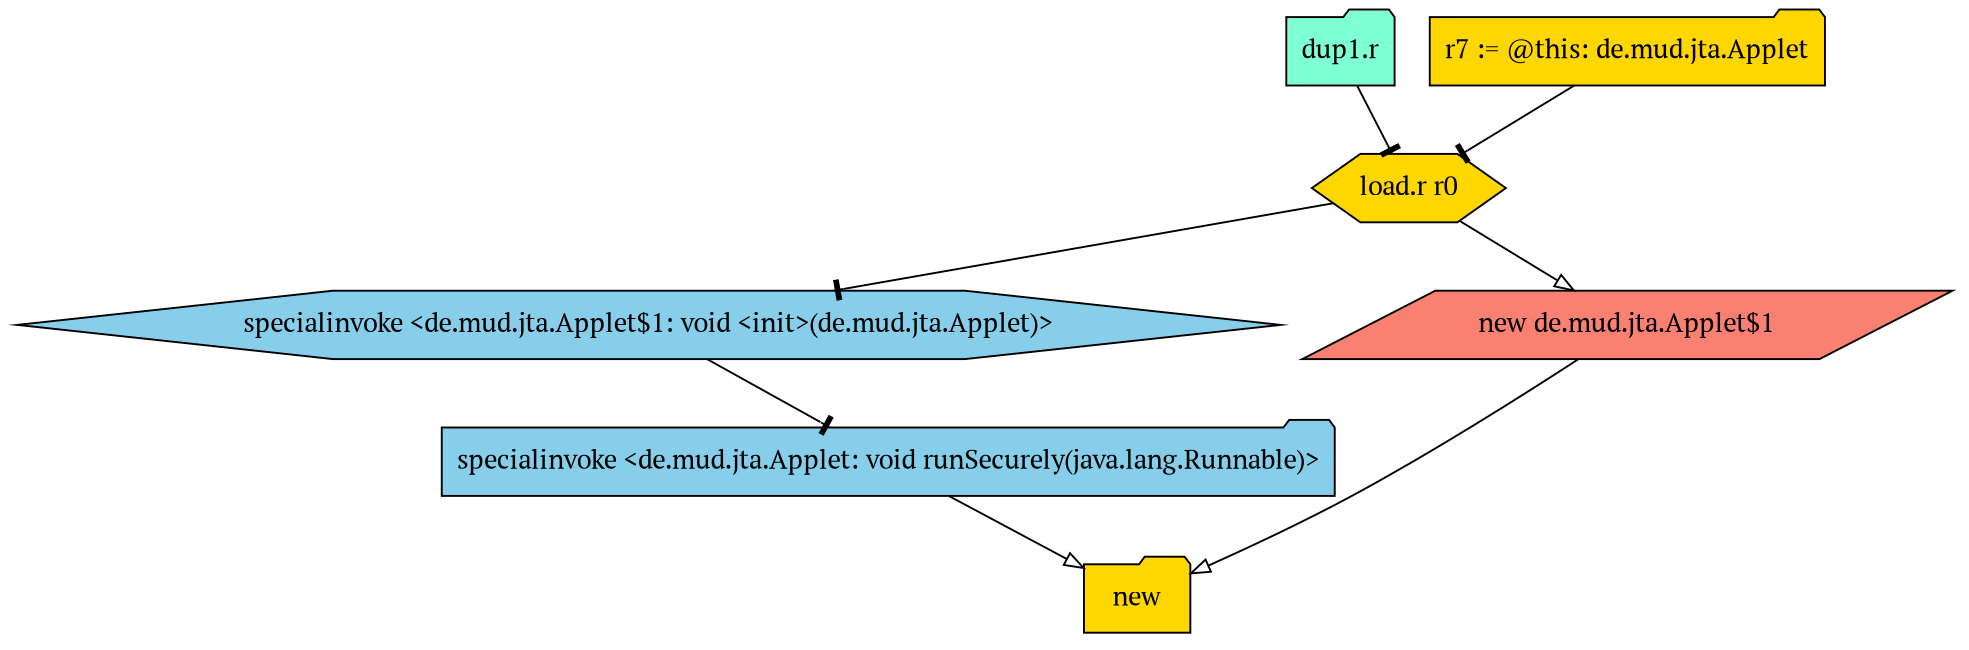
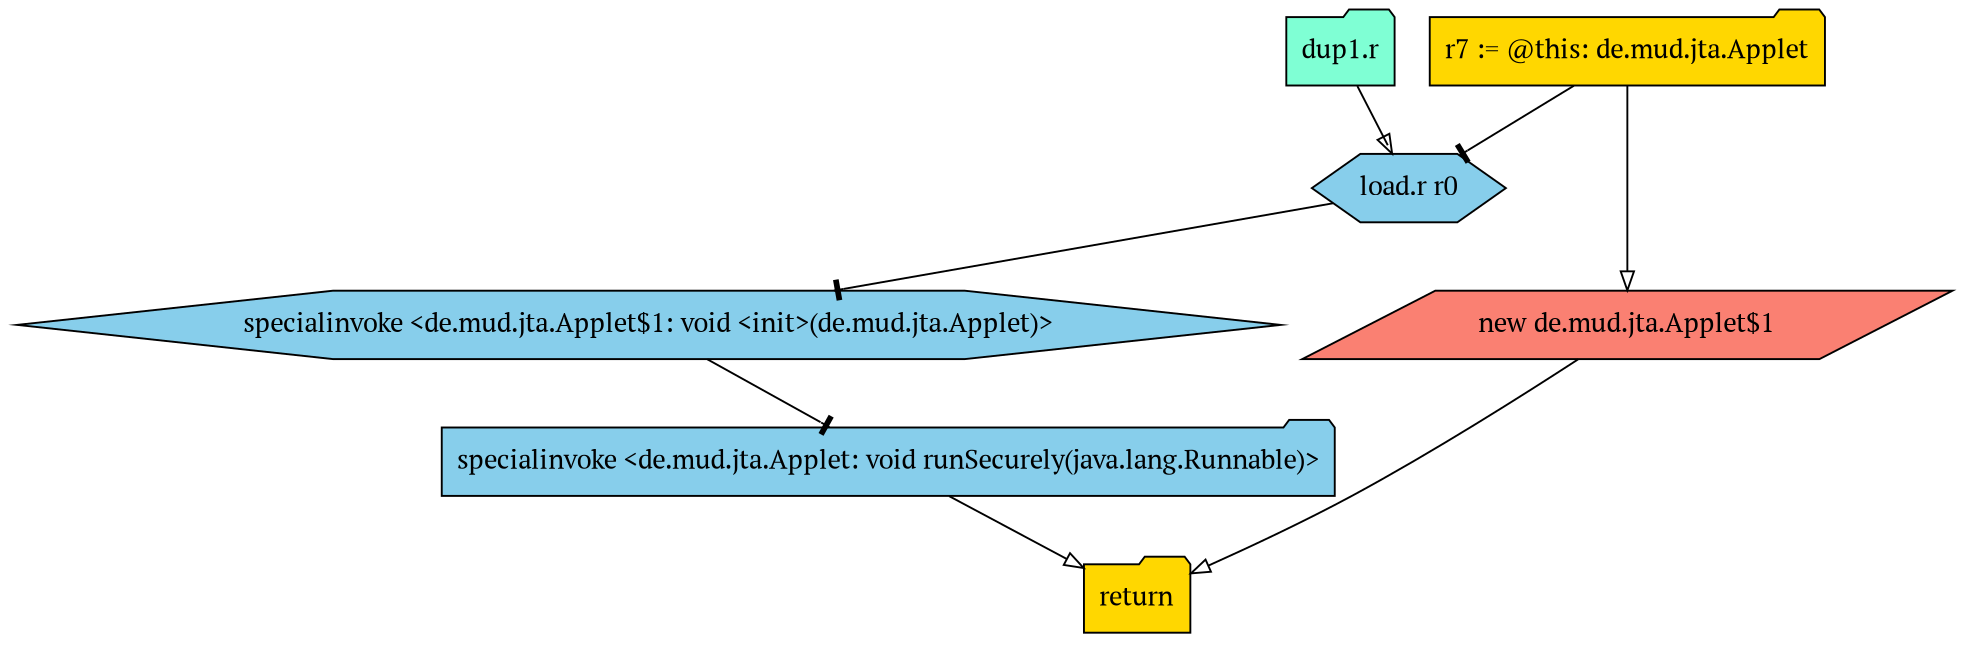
  digraph {
    fontname="PT Serif"
    node [fillcolor=skyblue fontname="PT Serif" shape=folder style=filled]
    edge [arrowhead=tee fontname="PT Serif"]
    n1 [fillcolor=gold label="r7 := @this: de.mud.jta.Applet"]
-   "load.r r0" [fillcolor=gold shape=hexagon]
+   "load.r r0" [shape=hexagon]
    "new de.mud.jta.Applet$1" [fillcolor=salmon shape=parallelogram]
    "specialinvoke <de.mud.jta.Applet$1: void <init>(de.mud.jta.Applet)>" [shape=hexagon]
-   return [fillcolor=gold label=new]
+   return [fillcolor=gold]
    "specialinvoke <de.mud.jta.Applet: void runSecurely(java.lang.Runnable)>"
    "dup1.r" [fillcolor=aquamarine]
    n1 -> "load.r r0"
-   "load.r r0" -> "new de.mud.jta.Applet$1" [arrowhead=onormal]
+   n1 -> "new de.mud.jta.Applet$1" [arrowhead=onormal]
    "load.r r0" -> "specialinvoke <de.mud.jta.Applet$1: void <init>(de.mud.jta.Applet)>"
    "new de.mud.jta.Applet$1" -> return [arrowhead=onormal]
    "specialinvoke <de.mud.jta.Applet$1: void <init>(de.mud.jta.Applet)>" -> "specialinvoke <de.mud.jta.Applet: void runSecurely(java.lang.Runnable)>"
    "specialinvoke <de.mud.jta.Applet: void runSecurely(java.lang.Runnable)>" -> return [arrowhead=onormal]
-   "dup1.r" -> "load.r r0"
+   "dup1.r" -> "load.r r0" [arrowhead=onormal]
  }
